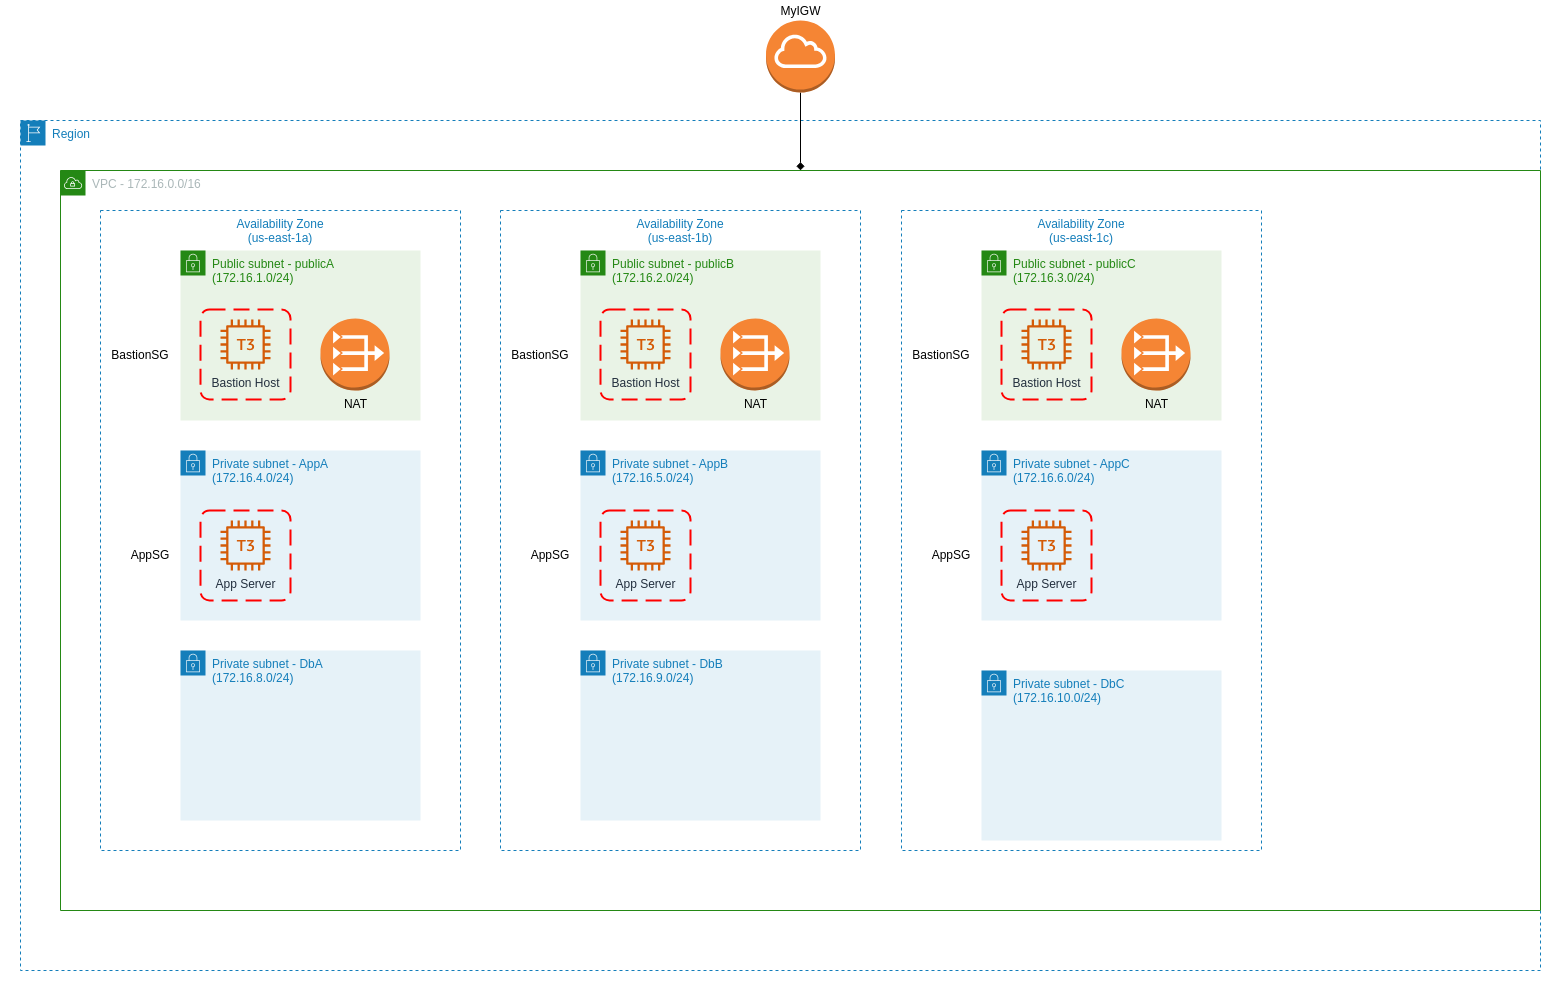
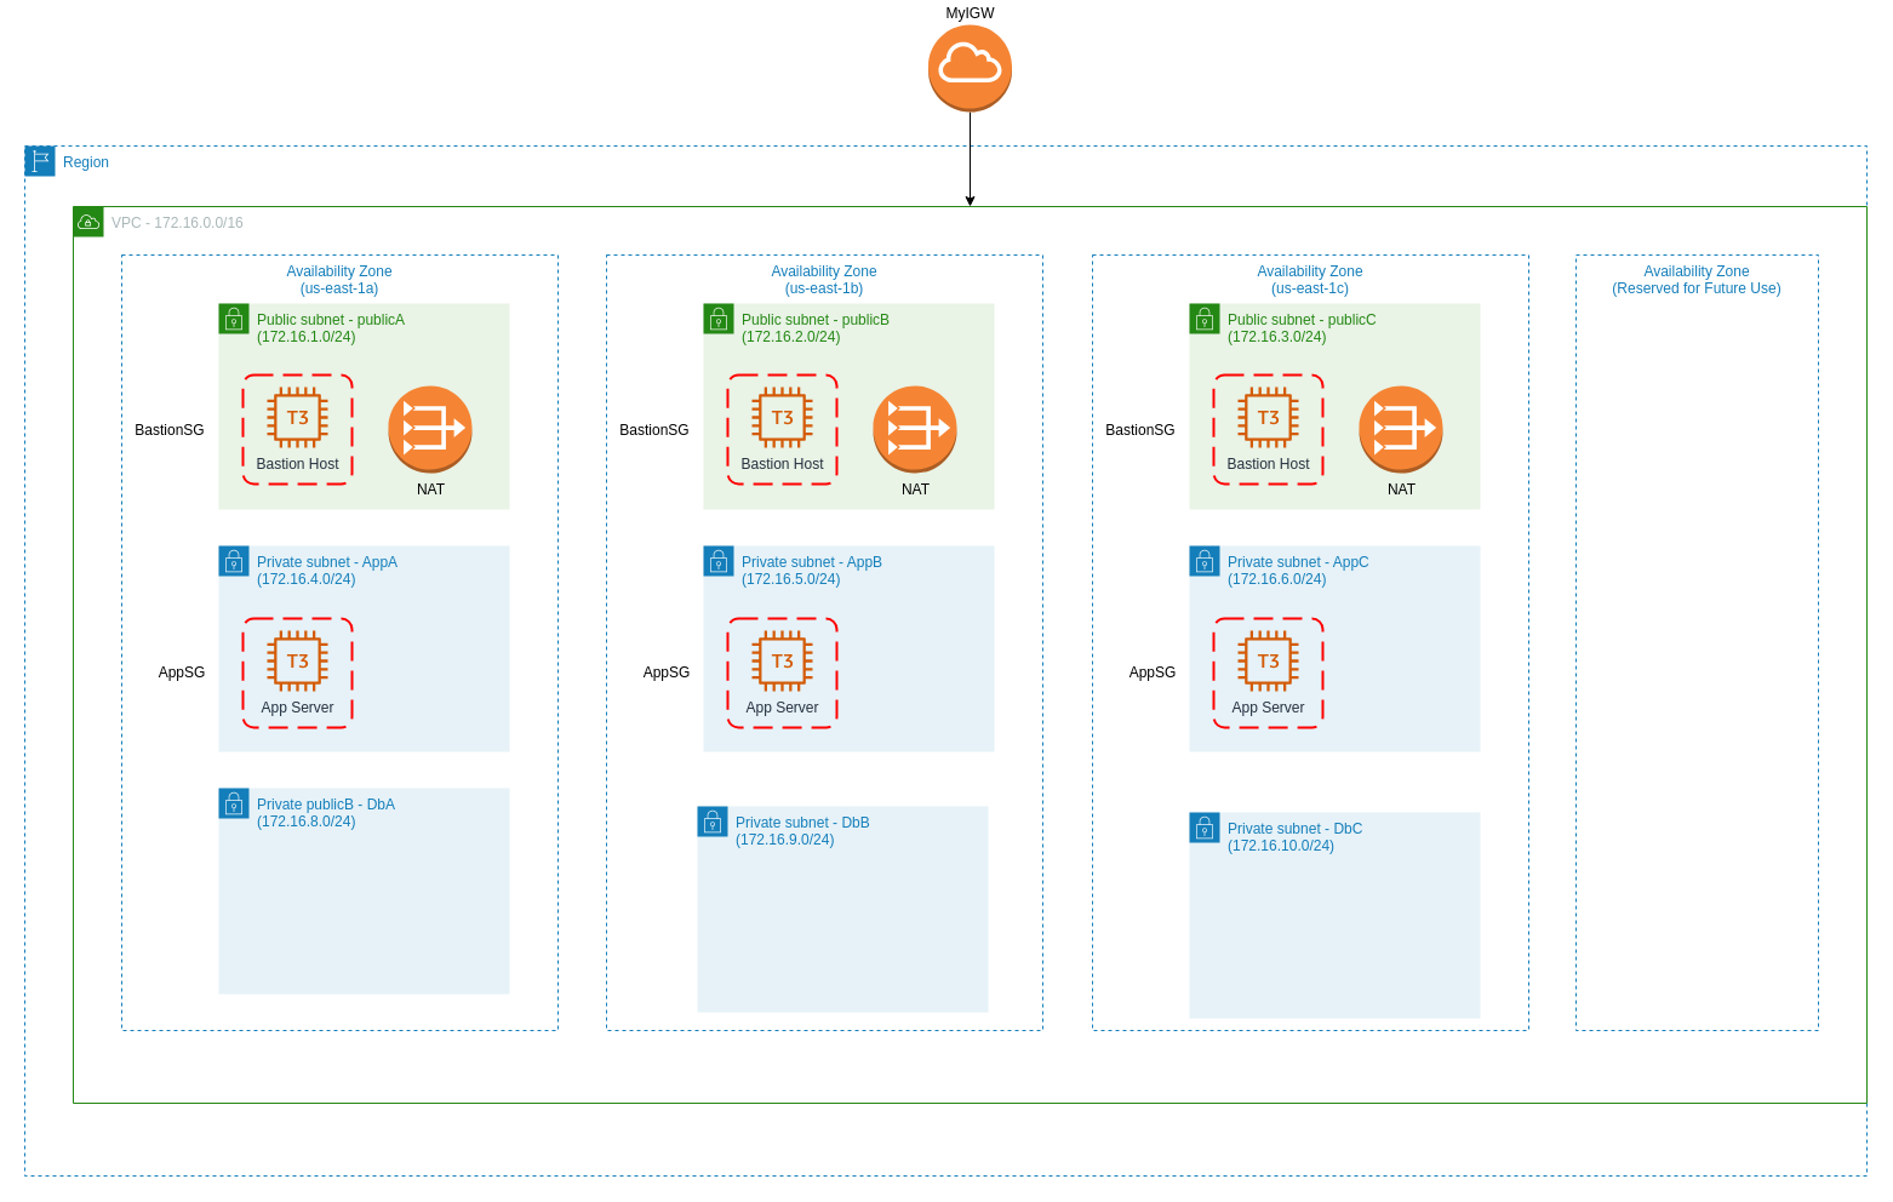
  <mxCell id="0" />
  <mxCell id="1" parent="0" />
  <mxCell id="2" value="Region" style="points=[[0,0],[0.25,0],[0.5,0],[0.75,0],[1,0],[1,0.25],[1,0.5],[1,0.75],[1,1],[0.75,1],[0.5,1],[0.25,1],[0,1],[0,0.75],[0,0.5],[0,0.25]];outlineConnect=0;gradientColor=none;html=1;whiteSpace=wrap;fontSize=12;fontStyle=0;container=1;pointerEvents=0;collapsible=0;recursiveResize=0;shape=mxgraph.aws4.group;grIcon=mxgraph.aws4.group_region;strokeColor=#147EBA;fillColor=none;verticalAlign=top;align=left;spacingLeft=30;fontColor=#147EBA;dashed=1;" vertex="1" parent="1"><mxGeometry y="120" width="1520" height="850" as="geometry" x="20" /></mxCell>
  <mxCell id="3" value="VPC -&amp;nbsp;172.16.0.0/16" style="points=[[0,0],[0.25,0],[0.5,0],[0.75,0],[1,0],[1,0.25],[1,0.5],[1,0.75],[1,1],[0.75,1],[0.5,1],[0.25,1],[0,1],[0,0.75],[0,0.5],[0,0.25]];outlineConnect=0;gradientColor=none;html=1;whiteSpace=wrap;fontSize=12;fontStyle=0;container=1;pointerEvents=0;collapsible=0;recursiveResize=0;shape=mxgraph.aws4.group;grIcon=mxgraph.aws4.group_vpc;strokeColor=#248814;fillColor=none;verticalAlign=top;align=left;spacingLeft=30;fontColor=#AAB7B8;dashed=0;" vertex="1" parent="2"><mxGeometry x="40" y="50" width="1480" height="740" as="geometry" /></mxCell>
  <mxCell id="4" value="Availability Zone&#10;(us-east-1a)" style="fillColor=none;strokeColor=#147EBA;dashed=1;verticalAlign=top;fontStyle=0;fontColor=#147EBA;" vertex="1" parent="3"><mxGeometry x="40" y="40" width="360" height="640" as="geometry" /></mxCell>
  <mxCell id="5" value="Private subnet - AppA&lt;br&gt;(172.16.4.0/24)" style="points=[[0,0],[0.25,0],[0.5,0],[0.75,0],[1,0],[1,0.25],[1,0.5],[1,0.75],[1,1],[0.75,1],[0.5,1],[0.25,1],[0,1],[0,0.75],[0,0.5],[0,0.25]];outlineConnect=0;gradientColor=none;html=1;whiteSpace=wrap;fontSize=12;fontStyle=0;container=1;pointerEvents=0;collapsible=0;recursiveResize=0;shape=mxgraph.aws4.group;grIcon=mxgraph.aws4.group_security_group;grStroke=0;strokeColor=#147EBA;fillColor=#E6F2F8;verticalAlign=top;align=left;spacingLeft=30;fontColor=#147EBA;dashed=0;" vertex="1" parent="3"><mxGeometry x="120" y="280" width="240" height="170" as="geometry" /></mxCell>
  <mxCell id="6" value="" style="group" vertex="1" connectable="0" parent="5"><mxGeometry x="20" y="60" width="90" height="90" as="geometry" /></mxCell>
  <mxCell id="7" value="" style="rounded=1;arcSize=10;dashed=1;strokeColor=#ff0000;fillColor=none;gradientColor=none;dashPattern=8 4;strokeWidth=2;" vertex="1" parent="6"><mxGeometry width="90" height="90" as="geometry" /></mxCell>
  <mxCell id="8" value="App Server" style="sketch=0;outlineConnect=0;fontColor=#232F3E;gradientColor=none;fillColor=#D45B07;strokeColor=none;dashed=0;verticalLabelPosition=bottom;verticalAlign=top;align=center;html=1;fontSize=12;fontStyle=0;aspect=fixed;pointerEvents=1;shape=mxgraph.aws4.t3_instance;" vertex="1" parent="6"><mxGeometry x="20" y="10" width="50" height="50" as="geometry" /></mxCell>
  <mxCell id="9" value="Public subnet - publicA&lt;br&gt;(172.16.1.0/24)" style="points=[[0,0],[0.25,0],[0.5,0],[0.75,0],[1,0],[1,0.25],[1,0.5],[1,0.75],[1,1],[0.75,1],[0.5,1],[0.25,1],[0,1],[0,0.75],[0,0.5],[0,0.25]];outlineConnect=0;gradientColor=none;html=1;whiteSpace=wrap;fontSize=12;fontStyle=0;container=1;pointerEvents=0;collapsible=0;recursiveResize=0;shape=mxgraph.aws4.group;grIcon=mxgraph.aws4.group_security_group;grStroke=0;strokeColor=#248814;fillColor=#E9F3E6;verticalAlign=top;align=left;spacingLeft=30;fontColor=#248814;dashed=0;" vertex="1" parent="3"><mxGeometry x="120" y="80" width="240" height="170" as="geometry" /></mxCell>
  <mxCell id="10" value="" style="group" vertex="1" connectable="0" parent="9"><mxGeometry x="20" y="59" width="90" height="90" as="geometry" /></mxCell>
  <mxCell id="11" value="" style="rounded=1;arcSize=10;dashed=1;strokeColor=#ff0000;fillColor=none;gradientColor=none;dashPattern=8 4;strokeWidth=2;" vertex="1" parent="10"><mxGeometry width="90" height="90" as="geometry" /></mxCell>
  <mxCell id="12" value="Bastion Host" style="sketch=0;outlineConnect=0;fontColor=#232F3E;gradientColor=none;fillColor=#D45B07;strokeColor=none;dashed=0;verticalLabelPosition=bottom;verticalAlign=top;align=center;html=1;fontSize=12;fontStyle=0;aspect=fixed;pointerEvents=1;shape=mxgraph.aws4.t3_instance;" vertex="1" parent="10"><mxGeometry x="20" y="10" width="50" height="50" as="geometry" /></mxCell>
  <mxCell id="13" value="NAT" style="outlineConnect=0;dashed=0;verticalLabelPosition=bottom;verticalAlign=top;align=center;html=1;shape=mxgraph.aws3.vpc_nat_gateway;fillColor=#F58534;gradientColor=none;" vertex="1" parent="9"><mxGeometry x="140" y="68" width="69" height="72" as="geometry" /></mxCell>
  <mxCell id="14" value="BastionSG" style="text;html=1;strokeColor=none;fillColor=none;align=center;verticalAlign=middle;whiteSpace=wrap;rounded=0;" vertex="1" parent="3"><mxGeometry x="50" y="170" width="60" height="30" as="geometry" /></mxCell>
  <mxCell id="15" value="AppSG" style="text;html=1;strokeColor=none;fillColor=none;align=center;verticalAlign=middle;whiteSpace=wrap;rounded=0;" vertex="1" parent="3"><mxGeometry x="60" y="370" width="60" height="30" as="geometry" /></mxCell>
- <mxCell id="16" value="Private subnet - DbA&lt;br&gt;(172.16.8.0/24)" style="points=[[0,0],[0.25,0],[0.5,0],[0.75,0],[1,0],[1,0.25],[1,0.5],[1,0.75],[1,1],[0.75,1],[0.5,1],[0.25,1],[0,1],[0,0.75],[0,0.5],[0,0.25]];outlineConnect=0;gradientColor=none;html=1;whiteSpace=wrap;fontSize=12;fontStyle=0;container=1;pointerEvents=0;collapsible=0;recursiveResize=0;shape=mxgraph.aws4.group;grIcon=mxgraph.aws4.group_security_group;grStroke=0;strokeColor=#147EBA;fillColor=#E6F2F8;verticalAlign=top;align=left;spacingLeft=30;fontColor=#147EBA;dashed=0;" vertex="1" parent="3"><mxGeometry x="120" y="480" width="240" height="170" as="geometry" /></mxCell>
+ <mxCell id="16" value="Private publicB - DbA&lt;br&gt;(172.16.8.0/24)" style="points=[[0,0],[0.25,0],[0.5,0],[0.75,0],[1,0],[1,0.25],[1,0.5],[1,0.75],[1,1],[0.75,1],[0.5,1],[0.25,1],[0,1],[0,0.75],[0,0.5],[0,0.25]];outlineConnect=0;gradientColor=none;html=1;whiteSpace=wrap;fontSize=12;fontStyle=0;container=1;pointerEvents=0;collapsible=0;recursiveResize=0;shape=mxgraph.aws4.group;grIcon=mxgraph.aws4.group_security_group;grStroke=0;strokeColor=#147EBA;fillColor=#E6F2F8;verticalAlign=top;align=left;spacingLeft=30;fontColor=#147EBA;dashed=0;" vertex="1" parent="3"><mxGeometry x="120" y="480" width="240" height="170" as="geometry" /></mxCell>
  <mxCell id="17" value="Availability Zone&#10;(us-east-1b)" style="fillColor=none;strokeColor=#147EBA;dashed=1;verticalAlign=top;fontStyle=0;fontColor=#147EBA;" vertex="1" parent="3"><mxGeometry x="440" y="40" width="360" height="640" as="geometry" /></mxCell>
  <mxCell id="18" value="Private subnet - AppB&lt;br&gt;(172.16.5.0/24)" style="points=[[0,0],[0.25,0],[0.5,0],[0.75,0],[1,0],[1,0.25],[1,0.5],[1,0.75],[1,1],[0.75,1],[0.5,1],[0.25,1],[0,1],[0,0.75],[0,0.5],[0,0.25]];outlineConnect=0;gradientColor=none;html=1;whiteSpace=wrap;fontSize=12;fontStyle=0;container=1;pointerEvents=0;collapsible=0;recursiveResize=0;shape=mxgraph.aws4.group;grIcon=mxgraph.aws4.group_security_group;grStroke=0;strokeColor=#147EBA;fillColor=#E6F2F8;verticalAlign=top;align=left;spacingLeft=30;fontColor=#147EBA;dashed=0;" vertex="1" parent="3"><mxGeometry x="520" y="280" width="240" height="170" as="geometry" /></mxCell>
  <mxCell id="19" value="" style="group" vertex="1" connectable="0" parent="18"><mxGeometry x="20" y="60" width="90" height="90" as="geometry" /></mxCell>
  <mxCell id="20" value="" style="rounded=1;arcSize=10;dashed=1;strokeColor=#ff0000;fillColor=none;gradientColor=none;dashPattern=8 4;strokeWidth=2;" vertex="1" parent="19"><mxGeometry width="90" height="90" as="geometry" /></mxCell>
  <mxCell id="21" value="App Server" style="sketch=0;outlineConnect=0;fontColor=#232F3E;gradientColor=none;fillColor=#D45B07;strokeColor=none;dashed=0;verticalLabelPosition=bottom;verticalAlign=top;align=center;html=1;fontSize=12;fontStyle=0;aspect=fixed;pointerEvents=1;shape=mxgraph.aws4.t3_instance;" vertex="1" parent="19"><mxGeometry x="20" y="10" width="50" height="50" as="geometry" /></mxCell>
  <mxCell id="22" value="Public subnet - publicB&lt;br&gt;(172.16.2.0/24)" style="points=[[0,0],[0.25,0],[0.5,0],[0.75,0],[1,0],[1,0.25],[1,0.5],[1,0.75],[1,1],[0.75,1],[0.5,1],[0.25,1],[0,1],[0,0.75],[0,0.5],[0,0.25]];outlineConnect=0;gradientColor=none;html=1;whiteSpace=wrap;fontSize=12;fontStyle=0;container=1;pointerEvents=0;collapsible=0;recursiveResize=0;shape=mxgraph.aws4.group;grIcon=mxgraph.aws4.group_security_group;grStroke=0;strokeColor=#248814;fillColor=#E9F3E6;verticalAlign=top;align=left;spacingLeft=30;fontColor=#248814;dashed=0;" vertex="1" parent="3"><mxGeometry x="520" y="80" width="240" height="170" as="geometry" /></mxCell>
  <mxCell id="23" value="" style="group" vertex="1" connectable="0" parent="22"><mxGeometry x="20" y="59" width="90" height="90" as="geometry" /></mxCell>
  <mxCell id="24" value="" style="rounded=1;arcSize=10;dashed=1;strokeColor=#ff0000;fillColor=none;gradientColor=none;dashPattern=8 4;strokeWidth=2;" vertex="1" parent="23"><mxGeometry width="90" height="90" as="geometry" /></mxCell>
  <mxCell id="25" value="Bastion Host" style="sketch=0;outlineConnect=0;fontColor=#232F3E;gradientColor=none;fillColor=#D45B07;strokeColor=none;dashed=0;verticalLabelPosition=bottom;verticalAlign=top;align=center;html=1;fontSize=12;fontStyle=0;aspect=fixed;pointerEvents=1;shape=mxgraph.aws4.t3_instance;" vertex="1" parent="23"><mxGeometry x="20" y="10" width="50" height="50" as="geometry" /></mxCell>
  <mxCell id="26" value="NAT" style="outlineConnect=0;dashed=0;verticalLabelPosition=bottom;verticalAlign=top;align=center;html=1;shape=mxgraph.aws3.vpc_nat_gateway;fillColor=#F58534;gradientColor=none;" vertex="1" parent="22"><mxGeometry x="140" y="68" width="69" height="72" as="geometry" /></mxCell>
  <mxCell id="27" value="BastionSG" style="text;html=1;strokeColor=none;fillColor=none;align=center;verticalAlign=middle;whiteSpace=wrap;rounded=0;" vertex="1" parent="3"><mxGeometry x="450" y="170" width="60" height="30" as="geometry" /></mxCell>
  <mxCell id="28" value="AppSG" style="text;html=1;strokeColor=none;fillColor=none;align=center;verticalAlign=middle;whiteSpace=wrap;rounded=0;" vertex="1" parent="3"><mxGeometry x="460" y="370" width="60" height="30" as="geometry" /></mxCell>
- <mxCell id="29" value="Private subnet - DbB&lt;br&gt;(172.16.9.0/24)" style="points=[[0,0],[0.25,0],[0.5,0],[0.75,0],[1,0],[1,0.25],[1,0.5],[1,0.75],[1,1],[0.75,1],[0.5,1],[0.25,1],[0,1],[0,0.75],[0,0.5],[0,0.25]];outlineConnect=0;gradientColor=none;html=1;whiteSpace=wrap;fontSize=12;fontStyle=0;container=1;pointerEvents=0;collapsible=0;recursiveResize=0;shape=mxgraph.aws4.group;grIcon=mxgraph.aws4.group_security_group;grStroke=0;strokeColor=#147EBA;fillColor=#E6F2F8;verticalAlign=top;align=left;spacingLeft=30;fontColor=#147EBA;dashed=0;" vertex="1" parent="3"><mxGeometry x="520" y="480" width="240" height="170" as="geometry" /></mxCell>
+ <mxCell id="29" value="Private subnet - DbB&lt;br&gt;(172.16.9.0/24)" style="points=[[0,0],[0.25,0],[0.5,0],[0.75,0],[1,0],[1,0.25],[1,0.5],[1,0.75],[1,1],[0.75,1],[0.5,1],[0.25,1],[0,1],[0,0.75],[0,0.5],[0,0.25]];outlineConnect=0;gradientColor=none;html=1;whiteSpace=wrap;fontSize=12;fontStyle=0;container=1;pointerEvents=0;collapsible=0;recursiveResize=0;shape=mxgraph.aws4.group;grIcon=mxgraph.aws4.group_security_group;grStroke=0;strokeColor=#147EBA;fillColor=#E6F2F8;verticalAlign=top;align=left;spacingLeft=30;fontColor=#147EBA;dashed=0;" vertex="1" parent="3"><mxGeometry x="515" y="495" width="240" height="170" as="geometry" /></mxCell>
  <mxCell id="30" value="Availability Zone&#10;(us-east-1c)" style="fillColor=none;strokeColor=#147EBA;dashed=1;verticalAlign=top;fontStyle=0;fontColor=#147EBA;" vertex="1" parent="3"><mxGeometry x="841" y="40" width="360" height="640" as="geometry" /></mxCell>
  <mxCell id="31" value="Private subnet - AppC&lt;br&gt;(172.16.6.0/24)" style="points=[[0,0],[0.25,0],[0.5,0],[0.75,0],[1,0],[1,0.25],[1,0.5],[1,0.75],[1,1],[0.75,1],[0.5,1],[0.25,1],[0,1],[0,0.75],[0,0.5],[0,0.25]];outlineConnect=0;gradientColor=none;html=1;whiteSpace=wrap;fontSize=12;fontStyle=0;container=1;pointerEvents=0;collapsible=0;recursiveResize=0;shape=mxgraph.aws4.group;grIcon=mxgraph.aws4.group_security_group;grStroke=0;strokeColor=#147EBA;fillColor=#E6F2F8;verticalAlign=top;align=left;spacingLeft=30;fontColor=#147EBA;dashed=0;" vertex="1" parent="3"><mxGeometry x="921" y="280" width="240" height="170" as="geometry" /></mxCell>
  <mxCell id="32" value="" style="group" vertex="1" connectable="0" parent="31"><mxGeometry x="20" y="60" width="90" height="90" as="geometry" /></mxCell>
  <mxCell id="33" value="" style="rounded=1;arcSize=10;dashed=1;strokeColor=#ff0000;fillColor=none;gradientColor=none;dashPattern=8 4;strokeWidth=2;" vertex="1" parent="32"><mxGeometry width="90" height="90" as="geometry" /></mxCell>
  <mxCell id="34" value="App Server" style="sketch=0;outlineConnect=0;fontColor=#232F3E;gradientColor=none;fillColor=#D45B07;strokeColor=none;dashed=0;verticalLabelPosition=bottom;verticalAlign=top;align=center;html=1;fontSize=12;fontStyle=0;aspect=fixed;pointerEvents=1;shape=mxgraph.aws4.t3_instance;" vertex="1" parent="32"><mxGeometry x="20" y="10" width="50" height="50" as="geometry" /></mxCell>
  <mxCell id="35" value="Public subnet - publicC&lt;br&gt;(172.16.3.0/24)" style="points=[[0,0],[0.25,0],[0.5,0],[0.75,0],[1,0],[1,0.25],[1,0.5],[1,0.75],[1,1],[0.75,1],[0.5,1],[0.25,1],[0,1],[0,0.75],[0,0.5],[0,0.25]];outlineConnect=0;gradientColor=none;html=1;whiteSpace=wrap;fontSize=12;fontStyle=0;container=1;pointerEvents=0;collapsible=0;recursiveResize=0;shape=mxgraph.aws4.group;grIcon=mxgraph.aws4.group_security_group;grStroke=0;strokeColor=#248814;fillColor=#E9F3E6;verticalAlign=top;align=left;spacingLeft=30;fontColor=#248814;dashed=0;" vertex="1" parent="3"><mxGeometry x="921" y="80" width="240" height="170" as="geometry" /></mxCell>
  <mxCell id="36" value="" style="group" vertex="1" connectable="0" parent="35"><mxGeometry x="20" y="59" width="90" height="90" as="geometry" /></mxCell>
  <mxCell id="37" value="" style="rounded=1;arcSize=10;dashed=1;strokeColor=#ff0000;fillColor=none;gradientColor=none;dashPattern=8 4;strokeWidth=2;" vertex="1" parent="36"><mxGeometry width="90" height="90" as="geometry" /></mxCell>
  <mxCell id="38" value="Bastion Host" style="sketch=0;outlineConnect=0;fontColor=#232F3E;gradientColor=none;fillColor=#D45B07;strokeColor=none;dashed=0;verticalLabelPosition=bottom;verticalAlign=top;align=center;html=1;fontSize=12;fontStyle=0;aspect=fixed;pointerEvents=1;shape=mxgraph.aws4.t3_instance;" vertex="1" parent="36"><mxGeometry x="20" y="10" width="50" height="50" as="geometry" /></mxCell>
  <mxCell id="39" value="NAT" style="outlineConnect=0;dashed=0;verticalLabelPosition=bottom;verticalAlign=top;align=center;html=1;shape=mxgraph.aws3.vpc_nat_gateway;fillColor=#F58534;gradientColor=none;" vertex="1" parent="35"><mxGeometry x="140" y="68" width="69" height="72" as="geometry" /></mxCell>
  <mxCell id="40" value="BastionSG" style="text;html=1;strokeColor=none;fillColor=none;align=center;verticalAlign=middle;whiteSpace=wrap;rounded=0;" vertex="1" parent="3"><mxGeometry x="851" y="170" width="60" height="30" as="geometry" /></mxCell>
  <mxCell id="41" value="AppSG" style="text;html=1;strokeColor=none;fillColor=none;align=center;verticalAlign=middle;whiteSpace=wrap;rounded=0;" vertex="1" parent="3"><mxGeometry x="861" y="370" width="60" height="30" as="geometry" /></mxCell>
  <mxCell id="42" value="Private subnet - DbC&lt;br&gt;(172.16.10.0/24)" style="points=[[0,0],[0.25,0],[0.5,0],[0.75,0],[1,0],[1,0.25],[1,0.5],[1,0.75],[1,1],[0.75,1],[0.5,1],[0.25,1],[0,1],[0,0.75],[0,0.5],[0,0.25]];outlineConnect=0;gradientColor=none;html=1;whiteSpace=wrap;fontSize=12;fontStyle=0;container=1;pointerEvents=0;collapsible=0;recursiveResize=0;shape=mxgraph.aws4.group;grIcon=mxgraph.aws4.group_security_group;grStroke=0;strokeColor=#147EBA;fillColor=#E6F2F8;verticalAlign=top;align=left;spacingLeft=30;fontColor=#147EBA;dashed=0;" vertex="1" parent="3"><mxGeometry x="921" y="500" width="240" height="170" as="geometry" /></mxCell>
- <mxCell id="44" style="edgeStyle=orthogonalEdgeStyle;rounded=0;orthogonalLoop=1;jettySize=auto;html=1;exitX=0.5;exitY=1;exitDx=0;exitDy=0;exitPerimeter=0;endArrow=diamond;" edge="1" parent="1" source="45" target="3"><mxGeometry relative="1" as="geometry"><mxPoint x="500" y="-70" as="targetPoint" /></mxGeometry></mxCell>
+ <mxCell id="43" value="Availability Zone&#10;(Reserved for Future Use)" style="fillColor=none;strokeColor=#147EBA;dashed=1;verticalAlign=top;fontStyle=0;fontColor=#147EBA;" vertex="1" parent="1"><mxGeometry x="1300" y="210" width="200" height="640" as="geometry" /></mxCell>
+ <mxCell id="44" style="edgeStyle=orthogonalEdgeStyle;rounded=0;orthogonalLoop=1;jettySize=auto;html=1;exitX=0.5;exitY=1;exitDx=0;exitDy=0;exitPerimeter=0;" edge="1" parent="1" source="45" target="3"><mxGeometry relative="1" as="geometry"><mxPoint x="500" y="-70" as="targetPoint" /></mxGeometry></mxCell>
  <mxCell id="45" value="MyIGW" style="outlineConnect=0;dashed=0;verticalLabelPosition=top;verticalAlign=bottom;align=center;html=1;shape=mxgraph.aws3.internet_gateway;fillColor=#F58534;gradientColor=none;labelPosition=center;" vertex="1" parent="1"><mxGeometry x="765.5" y="20" width="69" height="72" as="geometry" /></mxCell>
